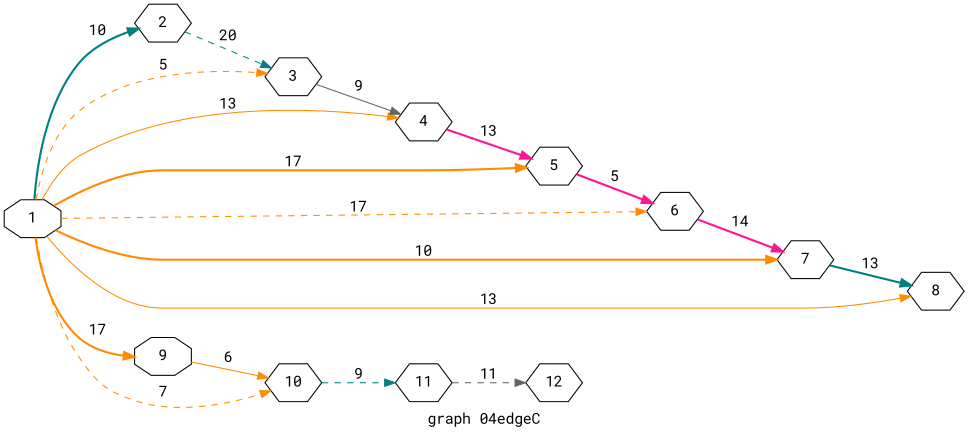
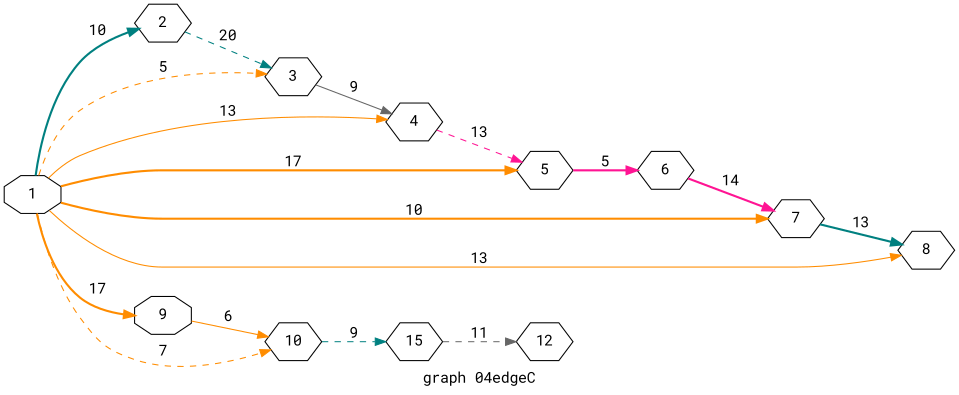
  digraph {
    fontname="Roboto Mono"
    label="graph 04edgeC"
    rankdir=LR
    node [fontname="Roboto Mono" shape=hexagon]
    edge [color=darkorange fontname="Roboto Mono" style=bold]
    1 [shape=octagon]
    2
    3
    4
    5
    6
    7
    8
    9 [shape=octagon]
    10
-   11
+   11 [label=15]
    12
    1 -> 2 [color=teal label=" 10 "]
    1 -> 3 [label=" 5 " style=dashed]
    1 -> 4 [label=" 13 " style=solid]
    1 -> 5 [label=" 17 "]
-   1 -> 6 [label=" 17 " style=dashed]
    1 -> 7 [label=" 10 "]
    1 -> 8 [label=" 13 " style=solid]
    1 -> 9 [label=" 17 "]
    1 -> 10 [label=" 7 " style=dashed]
    2 -> 3 [color=teal label=" 20 " style=dashed]
    3 -> 4 [color=gray40 label=" 9 " style=solid]
-   4 -> 5 [color=deeppink label=" 13 "]
+   4 -> 5 [color=deeppink label=" 13 " style=dashed]
    5 -> 6 [color=deeppink label=" 5 "]
    6 -> 7 [color=deeppink label=" 14 "]
    7 -> 8 [color=teal label=" 13 "]
    9 -> 10 [label=" 6 " style=solid]
    10 -> 11 [color=teal label=" 9 " style=dashed]
    11 -> 12 [color=gray40 label=" 11 " style=dashed]
  }
